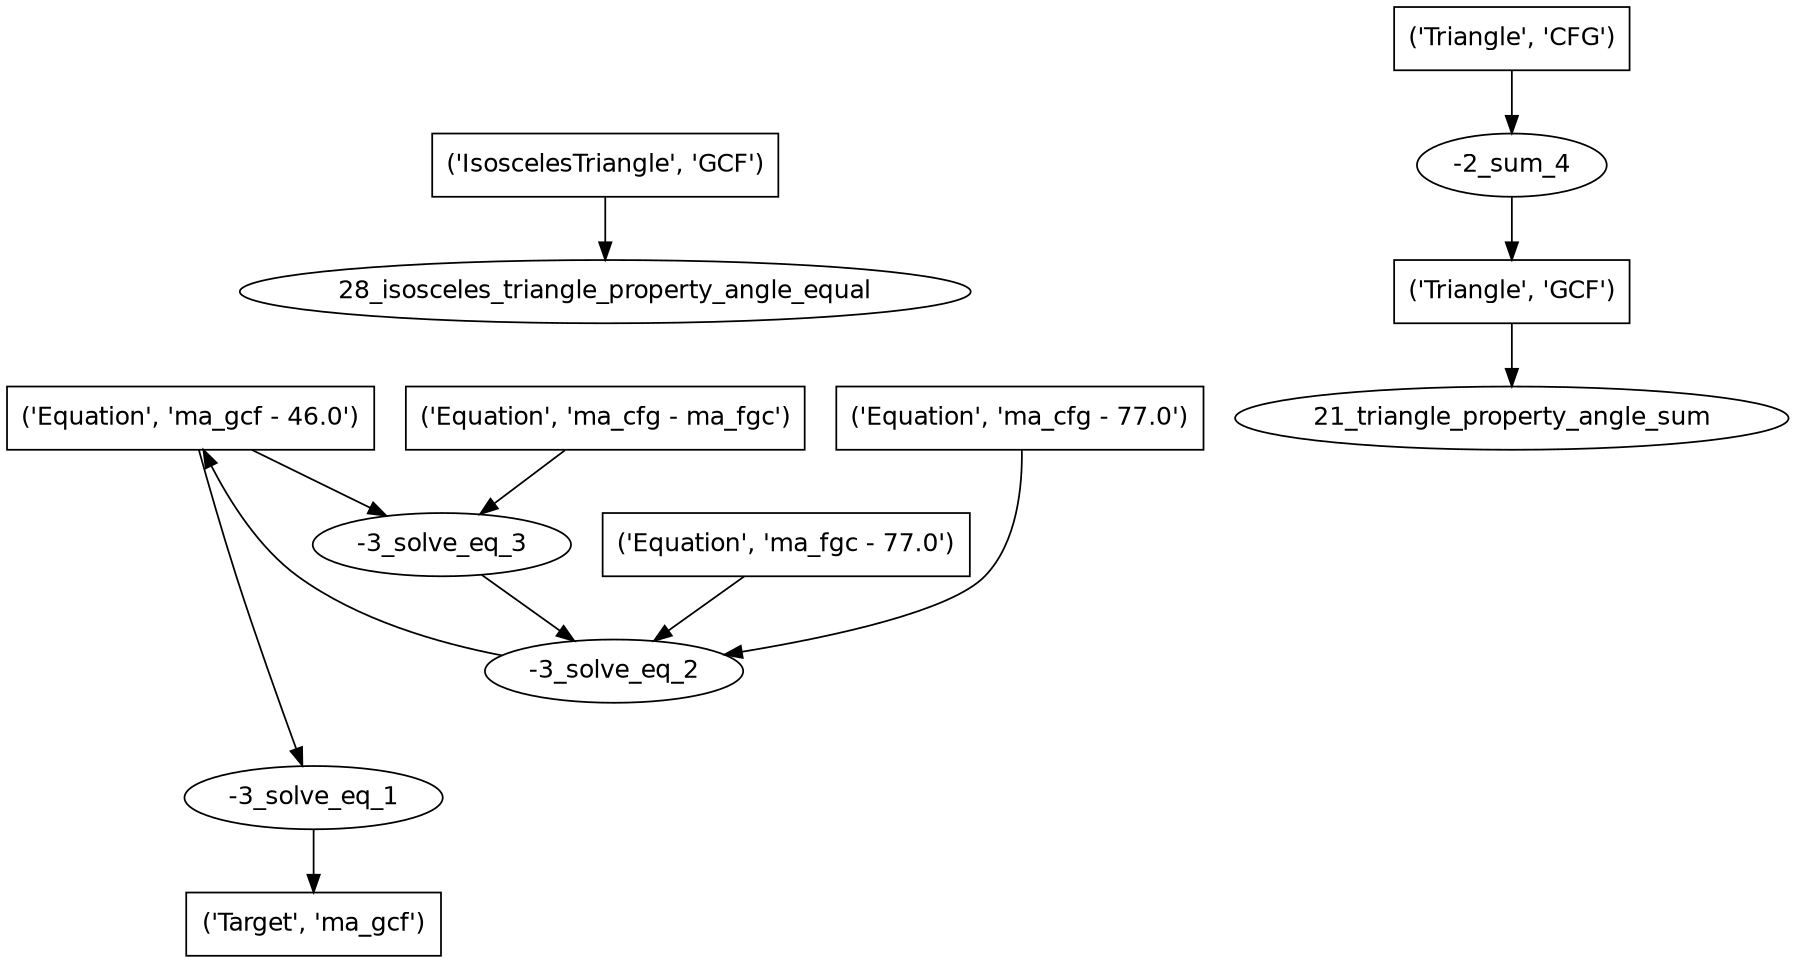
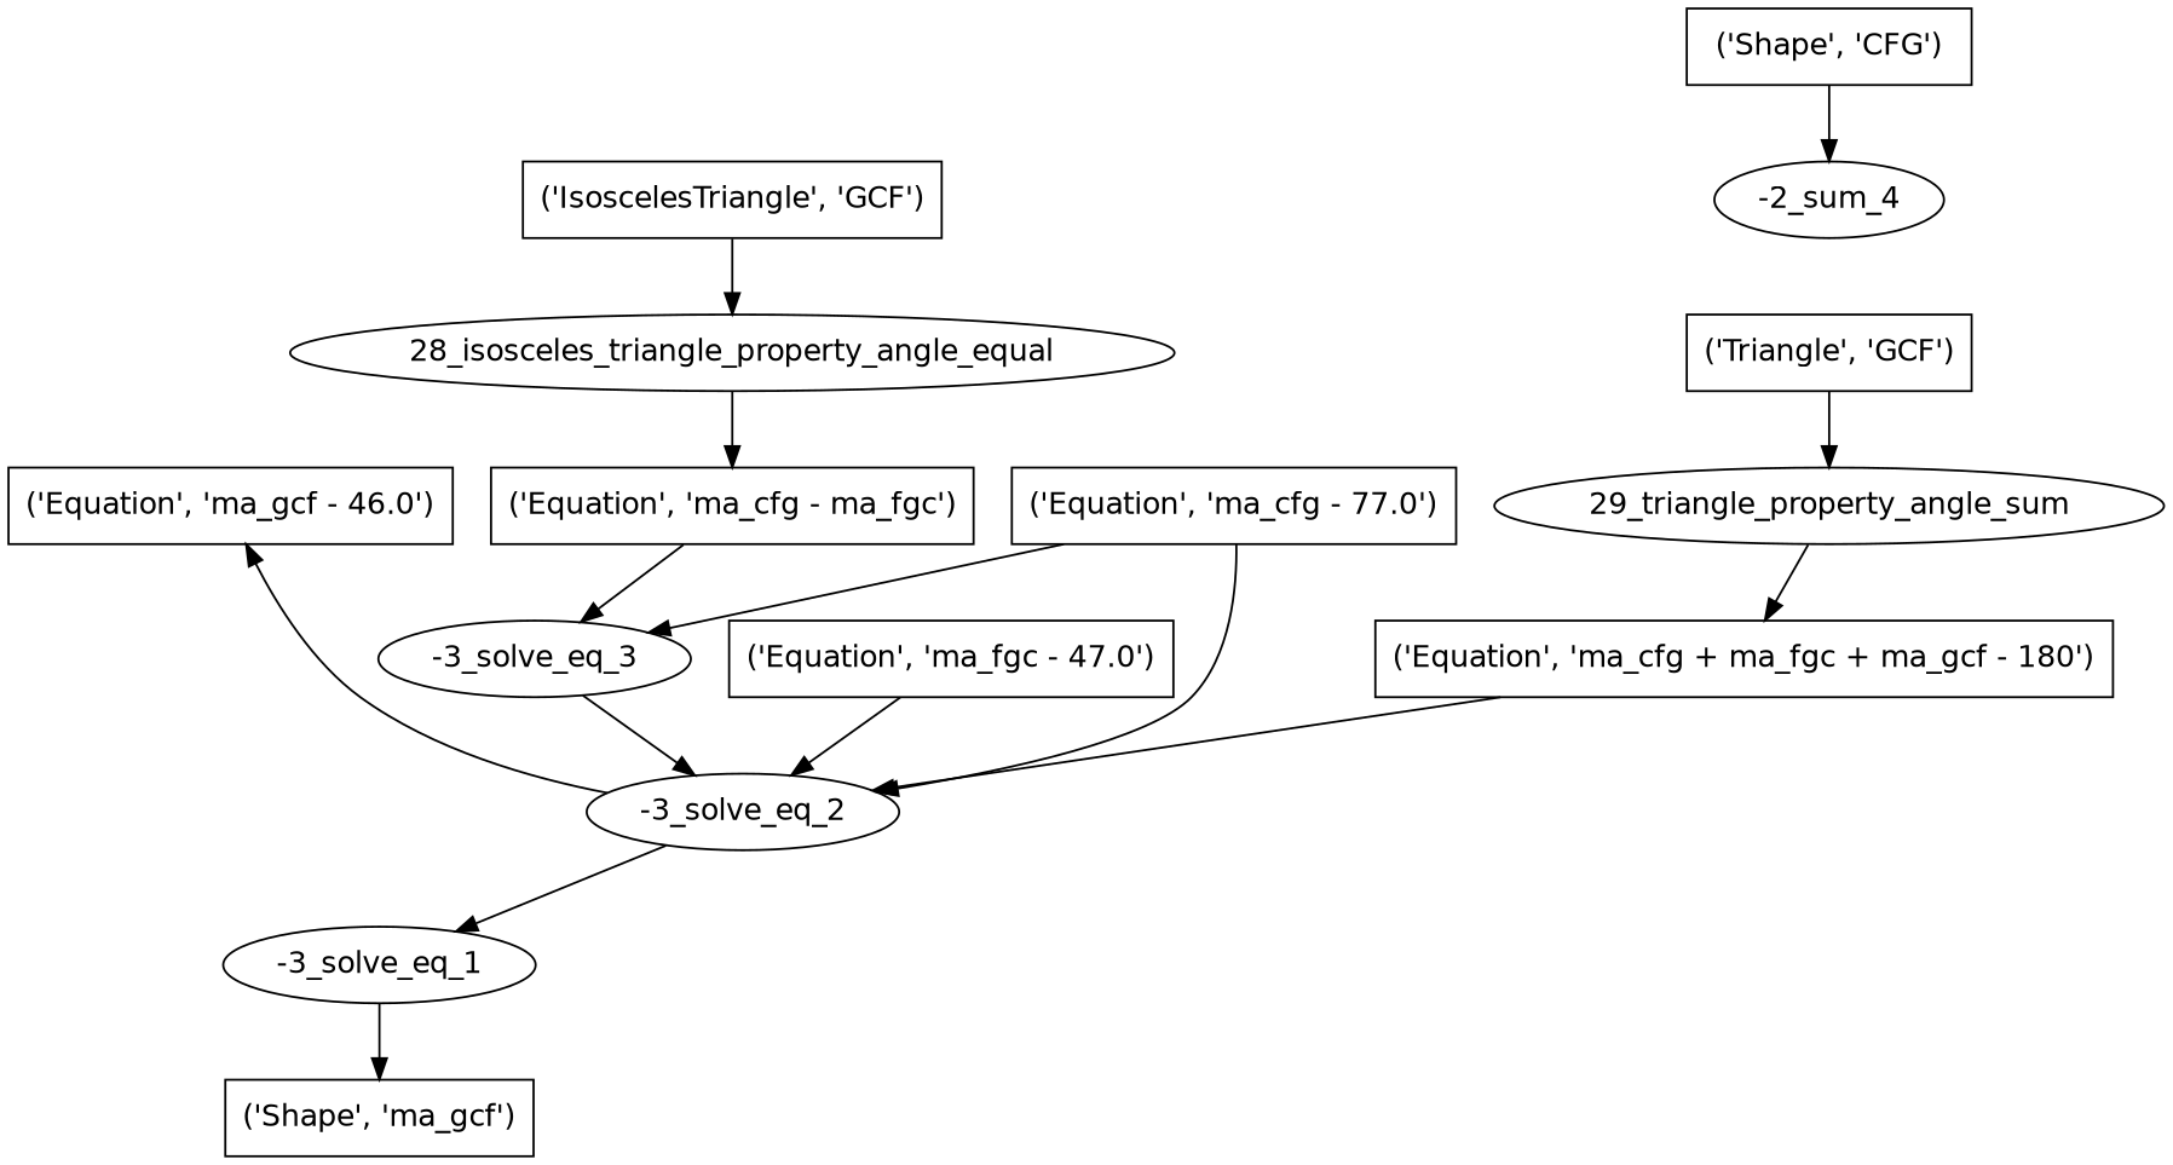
  digraph {
    fontname="DejaVu Sans"
    node [fontname="DejaVu Sans" shape=box]
    edge [fontname="DejaVu Sans"]
-   n1 [label="('Target', 'ma_gcf')"]
+   n1 [label="('Shape', 'ma_gcf')"]
    n2 [label="-3_solve_eq_1" shape=""]
    n3 [label="('Equation', 'ma_gcf - 46.0')"]
    n4 [label="-3_solve_eq_2" shape=""]
    n5 [label="('Equation', 'ma_cfg - 77.0')"]
    n6 [label="-3_solve_eq_3" shape=""]
-   n7 [label="('Equation', 'ma_fgc - 77.0')"]
+   n7 [label="('Equation', 'ma_fgc - 47.0')"]
+   n8 [label="('Equation', 'ma_cfg + ma_fgc + ma_gcf - 180')"]
    n9 [label="('Equation', 'ma_cfg - ma_fgc')"]
-   n10 [label="21_triangle_property_angle_sum" shape=""]
+   n10 [label="29_triangle_property_angle_sum" shape=""]
    n11 [label="('Triangle', 'GCF')"]
    n12 [label="28_isosceles_triangle_property_angle_equal" shape=""]
    n13 [label="('IsoscelesTriangle', 'GCF')"]
    n14 [label="-2_sum_4" shape=""]
-   n15 [label="('Triangle', 'CFG')"]
+   n15 [label="('Shape', 'CFG')"]
    n2 -> n1
-   n3 -> n2
+   n4 -> n2
    n4 -> n3
    n5 -> n4
-   n3 -> n6
+   n5 -> n6
    n6 -> n4
    n7 -> n4
+   n8 -> n4
    n9 -> n6
+   n10 -> n8
    n11 -> n10
+   n12 -> n9
    n13 -> n12
-   n14 -> n11
    n15 -> n14
  }
